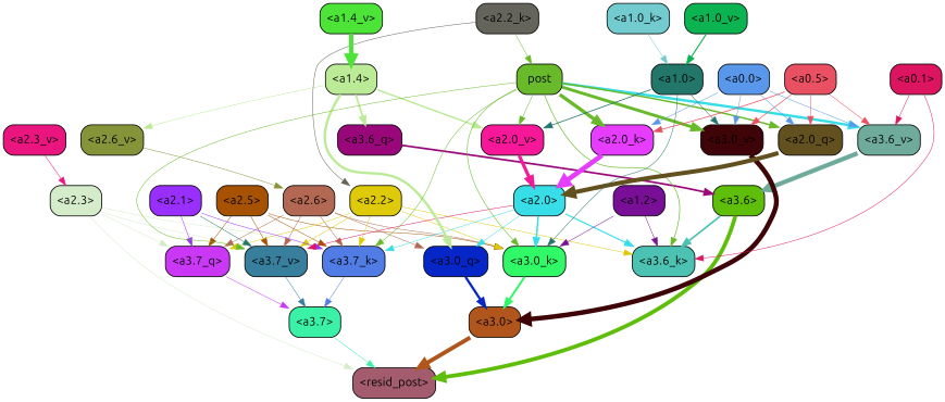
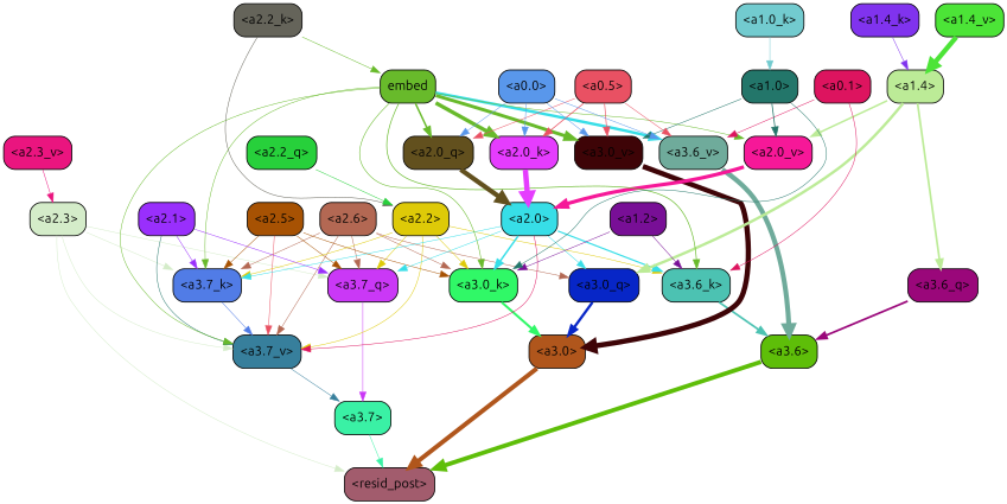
  strict digraph {
    fontname=Ubuntu
    splines=true
    node [color=black fontname=Ubuntu shape=box style="filled, rounded"]
    edge [color="#68ba2b" fontname=Ubuntu penwidth=0.6]
    "<a3.7>" [fillcolor="#3af1a5"]
    "<resid_post>" [fillcolor="#a25c6d"]
    "<a3.6>" [fillcolor="#5ebe09"]
    "<a3.0>" [fillcolor="#b0561c"]
    "<a2.3>" [fillcolor="#d4ecc9"]
    "<a3.7_q>" [fillcolor="#ca38f6"]
    "<a3.7_k>" [fillcolor="#517ce6"]
    "<a3.7_v>" [fillcolor="#377f9c"]
    "<a3.6_q>" [fillcolor="#9a077a"]
    "<a3.0_q>" [fillcolor="#0726c7"]
    "<a3.6_k>" [fillcolor="#4cc2b2"]
    "<a3.0_k>" [fillcolor="#30f867"]
    "<a3.6_v>" [fillcolor="#6fab9b"]
    "<a3.0_v>" [fillcolor="#3e0407"]
    "<a2.6>" [fillcolor="#b36853"]
    "<a2.5>" [fillcolor="#a75203"]
    "<a2.2>" [fillcolor="#deca08"]
    "<a2.1>" [fillcolor="#992ffc"]
    "<a2.0>" [fillcolor="#37dee7"]
    "<a1.4>" [fillcolor="#bceb97"]
-   "<a2.6_v>" [fillcolor="#869439"]
    "<a2.0_v>" [fillcolor="#f61898"]
-   embed [fillcolor="#68ba2b" label=post]
+   embed [fillcolor="#68ba2b"]
    "<a2.0_q>" [fillcolor="#62501e"]
    "<a2.0_k>" [fillcolor="#e53cfe"]
    "<a2.2_k>" [fillcolor="#65645a"]
    "<a1.2>" [fillcolor="#780f96"]
    "<a0.1>" [fillcolor="#dd145f"]
    "<a1.0>" [fillcolor="#23766a"]
    "<a0.5>" [fillcolor="#e95163"]
    "<a0.0>" [fillcolor="#5997eb"]
+   "<a2.2_q>" [fillcolor="#27d03b"]
    "<a2.3_v>" [fillcolor="#ea157f"]
+   "<a1.4_k>" [fillcolor="#8033ee"]
    "<a1.0_k>" [fillcolor="#72cbcf"]
    "<a1.4_v>" [fillcolor="#4ce437"]
-   "<a1.0_v>" [fillcolor="#0cb351"]
    "<a3.7>" -> "<resid_post>" [color="#3af1a5"]
    "<a3.6>" -> "<resid_post>" [color="#5ebe09" penwidth=4.752790808677673]
    "<a3.0>" -> "<resid_post>" [color="#b0561c" penwidth=4.897669434547424]
    "<a2.3>" -> "<resid_post>" [color="#d4ecc9"]
    "<a2.3>" -> "<a3.7_q>" [color="#d4ecc9"]
    "<a2.3>" -> "<a3.7_k>" [color="#d4ecc9"]
    "<a2.3>" -> "<a3.7_v>" [color="#d4ecc9"]
    "<a3.7_q>" -> "<a3.7>" [color="#ca38f6"]
-   "<a3.7_k>" -> "<a3.7>" [color="#517ce6"]
+   "<a3.7_k>" -> "<a3.7_v>" [color="#517ce6"]
    "<a3.7_v>" -> "<a3.7>" [color="#377f9c"]
    "<a3.6_q>" -> "<a3.6>" [color="#9a077a" penwidth=2.160832464694977]
    "<a3.0_q>" -> "<a3.0>" [color="#0726c7" penwidth=2.870753765106201]
-   "<a3.6>" -> "<a3.6_k>" [color="#4cc2b2" penwidth=2.13908451795578]
+   "<a3.6_k>" -> "<a3.6>" [color="#4cc2b2" penwidth=2.13908451795578]
    "<a3.0_k>" -> "<a3.0>" [color="#30f867" penwidth=2.520303964614868]
    "<a3.6_v>" -> "<a3.6>" [color="#6fab9b" penwidth=5.297133803367615]
    "<a3.0_v>" -> "<a3.0>" [color="#3e0407" penwidth=5.680712580680847]
    "<a2.6>" -> "<a3.7_q>" [color="#b36853"]
    "<a2.6>" -> "<a3.7_k>" [color="#b36853"]
    "<a2.6>" -> "<a3.7_v>" [color="#b36853"]
    "<a2.6>" -> "<a3.0_q>" [color="#b36853"]
    "<a2.6>" -> "<a3.0_k>" [color="#b36853"]
    "<a2.5>" -> "<a3.7_q>" [color="#a75203"]
    "<a2.5>" -> "<a3.7_k>" [color="#a75203"]
-   "<a2.5>" -> "<a3.7_v>" [color="#a75203"]
+   "<a2.5>" -> "<a3.7_v>" [color="#e95163"]
    "<a2.5>" -> "<a3.0_k>" [color="#a75203"]
    "<a2.2>" -> "<a3.7_q>" [color="#deca08"]
    "<a2.2>" -> "<a3.7_k>" [color="#deca08"]
    "<a2.2>" -> "<a3.7_v>" [color="#deca08"]
    "<a2.2>" -> "<a3.6_k>" [color="#deca08"]
    "<a2.2>" -> "<a3.0_k>" [color="#deca08"]
    "<a2.1>" -> "<a3.7_q>" [color="#992ffc"]
    "<a2.1>" -> "<a3.7_k>" [color="#992ffc"]
    "<a2.1>" -> "<a3.7_v>" [color="#23766a"]
+   "<a2.0>" -> "<a3.7_q>" [color="#37dee7"]
    "<a2.0>" -> "<a3.7_k>" [color="#37dee7"]
    "<a2.0>" -> "<a3.7_v>" [color="#dd145f"]
    "<a2.0>" -> "<a3.0_q>" [color="#37dee7"]
    "<a2.0>" -> "<a3.6_k>" [color="#37dee7" penwidth=1.4811622872948647]
    "<a2.0>" -> "<a3.0_k>" [color="#37dee7" penwidth=1.8632715698331594]
    "<a1.4>" -> "<a3.6_q>" [color="#bceb97" penwidth=2.1468575447797775]
    "<a1.4>" -> "<a3.0_q>" [color="#bceb97" penwidth=3.0006065368652344]
-   "<a1.4>" -> "<a2.6_v>" [color="#bceb97"]
    "<a1.4>" -> "<a2.0_v>" [color="#bceb97" penwidth=1.8759949803352356]
-   "<a2.6_v>" -> "<a2.6>" [color="#869439"]
    "<a2.0_v>" -> "<a2.0>" [color="#f61898" penwidth=3.9731863737106323]
    embed -> "<a3.7_k>"
    embed -> "<a3.7_v>"
    embed -> "<a3.6_k>" [penwidth=0.8410270567983389]
    embed -> "<a3.0_k>" [penwidth=0.691851794719696]
    embed -> "<a3.6_v>" [color="#37dee7" penwidth=3.0758190751075745]
    embed -> "<a3.0_v>" [penwidth=3.6927278637886047]
    embed -> "<a2.0_v>"
    embed -> "<a2.0_q>" [penwidth=1.8617419600486755]
    embed -> "<a2.0_k>" [penwidth=4.189224064350128]
    "<a2.0_q>" -> "<a2.0>" [color="#62501e" penwidth=5.1847569942474365]
    "<a2.0_k>" -> "<a2.0>" [color="#e53cfe" penwidth=5.773491740226746]
    "<a2.2_k>" -> "<a2.2>" [color="#65645a" penwidth=0.6149471998214722]
    "<a2.2_k>" -> embed
    "<a1.2>" -> "<a3.6_k>" [color="#780f96"]
    "<a1.2>" -> "<a3.0_k>" [color="#780f96"]
    "<a0.1>" -> "<a3.6_k>" [color="#dd145f"]
    "<a0.1>" -> "<a3.6_v>" [color="#dd145f"]
    "<a1.0>" -> "<a3.0_k>" [color="#23766a"]
    "<a1.0>" -> "<a3.0_v>" [color="#23766a"]
    "<a1.0>" -> "<a2.0_v>" [color="#23766a" penwidth=0.9620223194360733]
    "<a0.5>" -> "<a3.6_v>" [color="#e95163"]
    "<a0.5>" -> "<a3.0_v>" [color="#e95163" penwidth=0.8028683364391327]
    "<a0.5>" -> "<a2.0_q>" [color="#e95163"]
    "<a0.5>" -> "<a2.0_k>" [color="#e95163" penwidth=0.9350990951061249]
    "<a0.0>" -> "<a3.6_v>" [color="#5997eb"]
    "<a0.0>" -> "<a3.0_v>" [color="#5997eb"]
    "<a0.0>" -> "<a2.0_q>" [color="#5997eb"]
    "<a0.0>" -> "<a2.0_k>" [color="#5997eb"]
+   "<a2.2_q>" -> "<a2.2>" [color="#27d03b"]
    "<a2.3_v>" -> "<a2.3>" [color="#ea157f"]
+   "<a1.4_k>" -> "<a1.4>" [color="#8033ee"]
    "<a1.0_k>" -> "<a1.0>" [color="#72cbcf"]
    "<a1.4_v>" -> "<a1.4>" [color="#4ce437" penwidth=5.299546539783478]
-   "<a1.0_v>" -> "<a1.0>" [color="#0cb351" penwidth=1.3690393567085266]
  }
